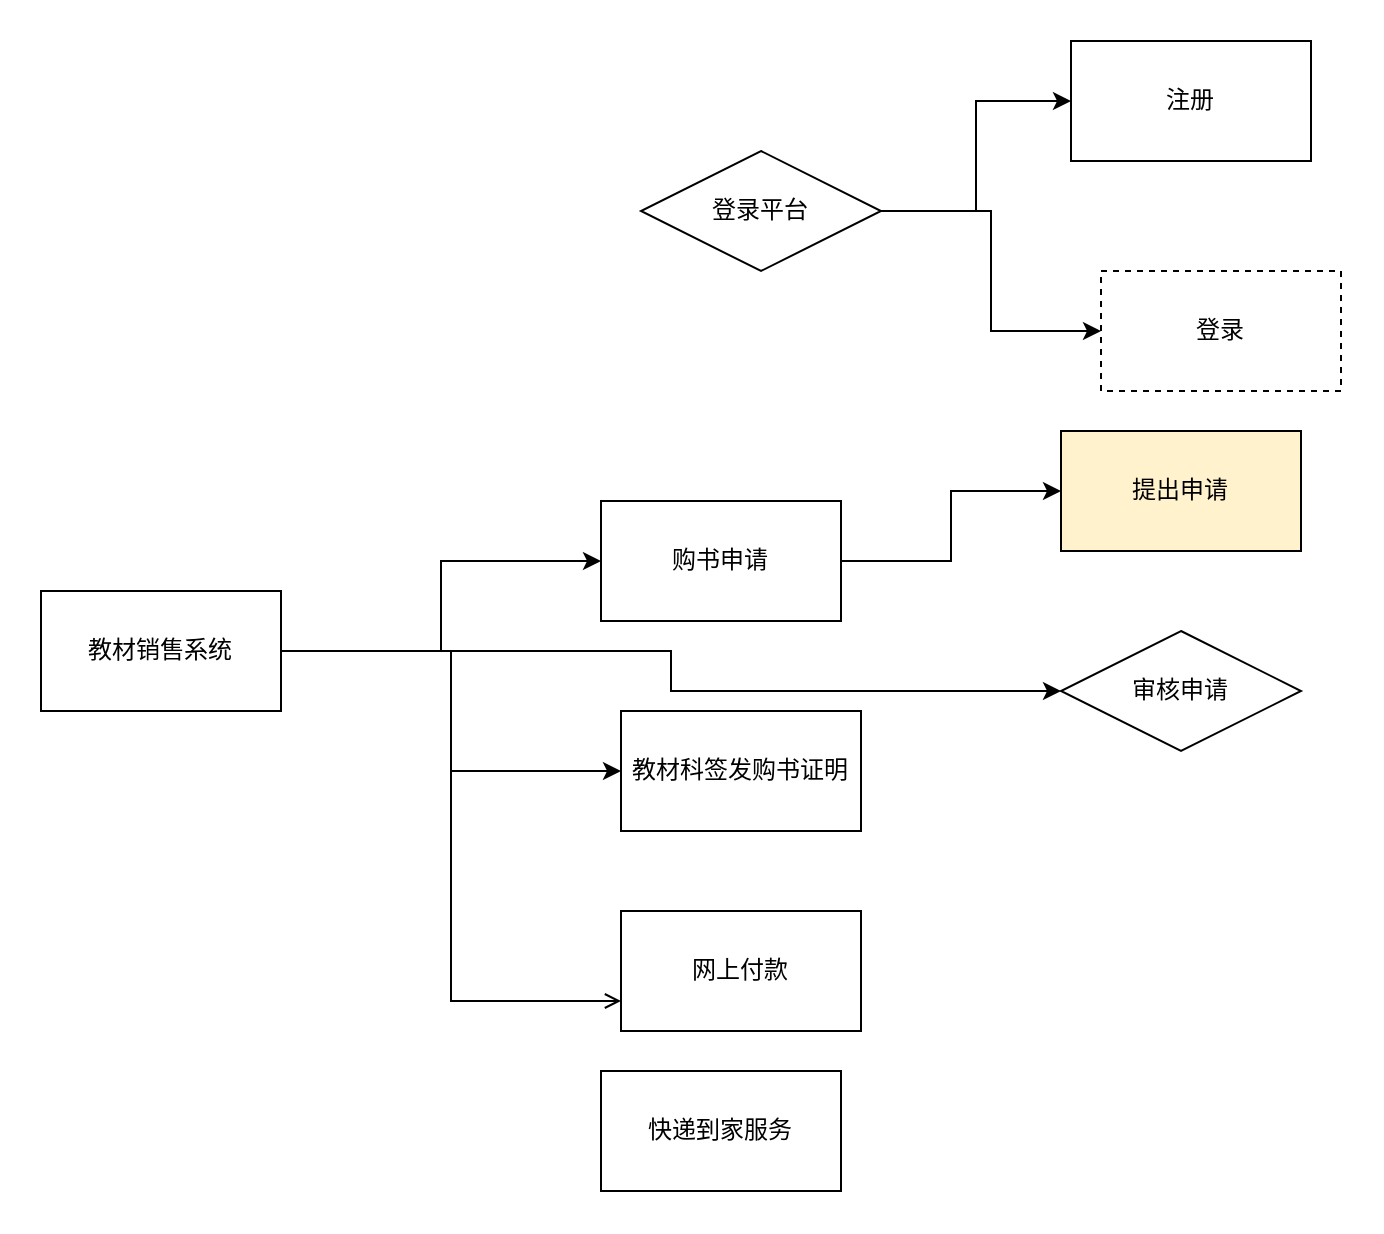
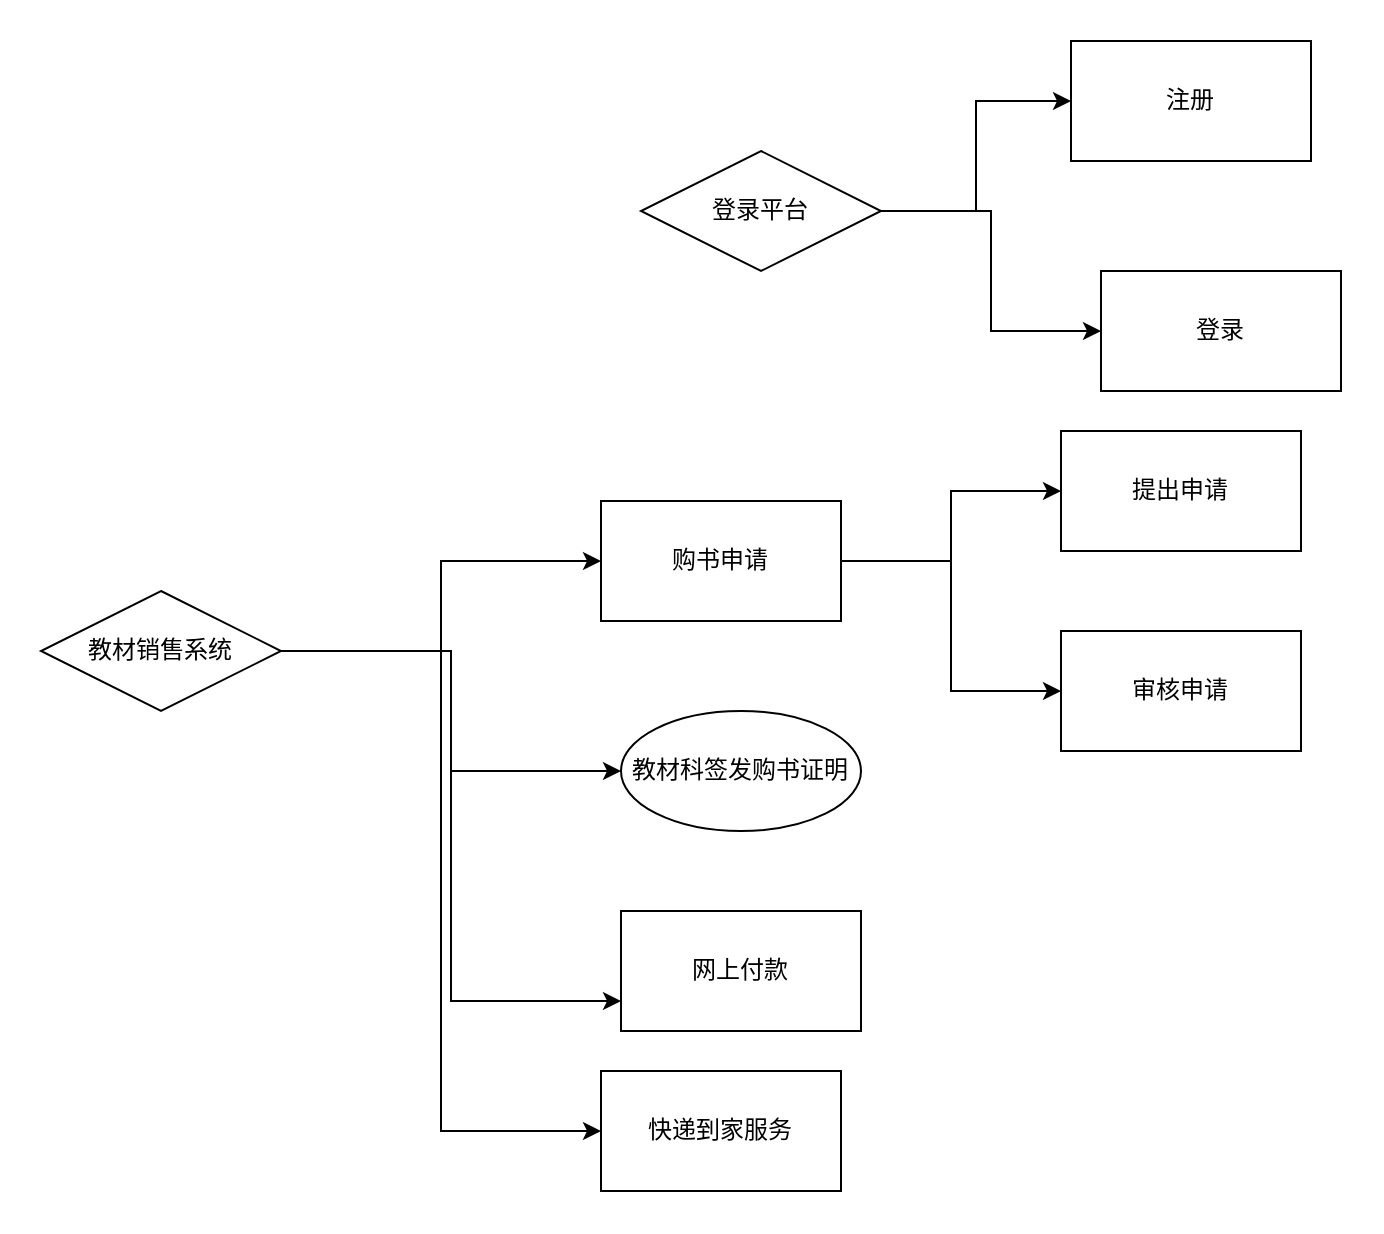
  <mxCell id="0" />
  <mxCell id="1" parent="0" />
  <mxCell id="2" style="edgeStyle=orthogonalEdgeStyle;rounded=0;orthogonalLoop=1;jettySize=auto;html=1;entryX=0;entryY=0.5;entryDx=0;entryDy=0;" parent="1" source="6" target="12" edge="1"><mxGeometry relative="1" as="geometry" /></mxCell>
  <mxCell id="3" style="edgeStyle=orthogonalEdgeStyle;rounded=0;orthogonalLoop=1;jettySize=auto;html=1;entryX=0;entryY=0.5;entryDx=0;entryDy=0;" parent="1" source="6" target="15" edge="1"><mxGeometry relative="1" as="geometry" /></mxCell>
- <mxCell id="4" style="edgeStyle=orthogonalEdgeStyle;rounded=0;orthogonalLoop=1;jettySize=auto;html=1;entryX=0;entryY=0.75;entryDx=0;entryDy=0;endArrow=open;" parent="1" source="6" target="16" edge="1"><mxGeometry relative="1" as="geometry" /></mxCell>
- <mxCell id="5" style="edgeStyle=orthogonalEdgeStyle;rounded=0;orthogonalLoop=1;jettySize=auto;html=1;" parent="1" source="6" target="20" edge="1"><mxGeometry relative="1" as="geometry" /></mxCell>
- <mxCell id="6" value="教材销售系统" style="rounded=0;whiteSpace=wrap;html=1;" parent="1" vertex="1"><mxGeometry x="20" y="295" width="120" height="60" as="geometry" /></mxCell>
+ <mxCell id="4" style="edgeStyle=orthogonalEdgeStyle;rounded=0;orthogonalLoop=1;jettySize=auto;html=1;entryX=0;entryY=0.75;entryDx=0;entryDy=0;" parent="1" source="6" target="16" edge="1"><mxGeometry relative="1" as="geometry" /></mxCell>
+ <mxCell id="5" style="edgeStyle=orthogonalEdgeStyle;rounded=0;orthogonalLoop=1;jettySize=auto;html=1;entryX=0;entryY=0.5;entryDx=0;entryDy=0;" parent="1" source="6" target="17" edge="1"><mxGeometry relative="1" as="geometry" /></mxCell>
+ <mxCell id="6" value="教材销售系统" style="rhombus;whiteSpace=wrap;html=1;" parent="1" vertex="1"><mxGeometry x="20" y="295" width="120" height="60" as="geometry" /></mxCell>
  <mxCell id="7" style="edgeStyle=orthogonalEdgeStyle;rounded=0;orthogonalLoop=1;jettySize=auto;html=1;entryX=0;entryY=0.5;entryDx=0;entryDy=0;" parent="1" source="9" target="13" edge="1"><mxGeometry relative="1" as="geometry" /></mxCell>
  <mxCell id="8" style="edgeStyle=orthogonalEdgeStyle;rounded=0;orthogonalLoop=1;jettySize=auto;html=1;entryX=0;entryY=0.5;entryDx=0;entryDy=0;" parent="1" source="9" target="14" edge="1"><mxGeometry relative="1" as="geometry" /></mxCell>
  <mxCell id="9" value="登录平台" style="rhombus;whiteSpace=wrap;html=1;" parent="1" vertex="1"><mxGeometry x="320" y="75" width="120" height="60" as="geometry" /></mxCell>
  <mxCell id="10" style="edgeStyle=orthogonalEdgeStyle;rounded=0;orthogonalLoop=1;jettySize=auto;html=1;entryX=0;entryY=0.5;entryDx=0;entryDy=0;" edge="1" parent="1" source="12" target="19"><mxGeometry relative="1" as="geometry" /></mxCell>
+ <mxCell id="11" style="edgeStyle=orthogonalEdgeStyle;rounded=0;orthogonalLoop=1;jettySize=auto;html=1;entryX=0;entryY=0.5;entryDx=0;entryDy=0;" edge="1" parent="1" source="12" target="20"><mxGeometry relative="1" as="geometry" /></mxCell>
  <mxCell id="12" value="购书申请" style="whiteSpace=wrap;html=1;rounded=0;" parent="1" vertex="1"><mxGeometry x="300" y="250" width="120" height="60" as="geometry" /></mxCell>
  <mxCell id="13" value="注册" style="whiteSpace=wrap;html=1;rounded=0;" parent="1" vertex="1"><mxGeometry x="535" y="20" width="120" height="60" as="geometry" /></mxCell>
- <mxCell id="14" value="登录" style="whiteSpace=wrap;html=1;rounded=0;dashed=1;" parent="1" vertex="1"><mxGeometry x="550" y="135" width="120" height="60" as="geometry" /></mxCell>
- <mxCell id="15" value="教材科签发购书证明" style="rounded=0;whiteSpace=wrap;html=1;" parent="1" vertex="1"><mxGeometry x="310" y="355" width="120" height="60" as="geometry" /></mxCell>
+ <mxCell id="14" value="登录" style="whiteSpace=wrap;html=1;rounded=0;" parent="1" vertex="1"><mxGeometry x="550" y="135" width="120" height="60" as="geometry" /></mxCell>
+ <mxCell id="15" value="教材科签发购书证明" style="ellipse;whiteSpace=wrap;html=1;" parent="1" vertex="1"><mxGeometry x="310" y="355" width="120" height="60" as="geometry" /></mxCell>
  <mxCell id="16" value="网上付款" style="rounded=0;whiteSpace=wrap;html=1;" parent="1" vertex="1"><mxGeometry x="310" y="455" width="120" height="60" as="geometry" /></mxCell>
  <mxCell id="17" value="快递到家服务" style="rounded=0;whiteSpace=wrap;html=1;" parent="1" vertex="1"><mxGeometry x="300" y="535" width="120" height="60" as="geometry" /></mxCell>
  <mxCell id="18" style="edgeStyle=orthogonalEdgeStyle;rounded=0;orthogonalLoop=1;jettySize=auto;html=1;exitX=0.5;exitY=1;exitDx=0;exitDy=0;" parent="1" source="15" target="15" edge="1"><mxGeometry relative="1" as="geometry" /></mxCell>
- <mxCell id="19" value="提出申请" style="whiteSpace=wrap;html=1;rounded=0;fillColor=#fff2cc;" vertex="1" parent="1"><mxGeometry x="530" y="215" width="120" height="60" as="geometry" /></mxCell>
- <mxCell id="20" value="审核申请" style="rhombus;whiteSpace=wrap;html=1;" vertex="1" parent="1"><mxGeometry x="530" y="315" width="120" height="60" as="geometry" /></mxCell>
+ <mxCell id="19" value="提出申请" style="whiteSpace=wrap;html=1;rounded=0;" vertex="1" parent="1"><mxGeometry x="530" y="215" width="120" height="60" as="geometry" /></mxCell>
+ <mxCell id="20" value="审核申请" style="whiteSpace=wrap;html=1;rounded=0;" vertex="1" parent="1"><mxGeometry x="530" y="315" width="120" height="60" as="geometry" /></mxCell>
